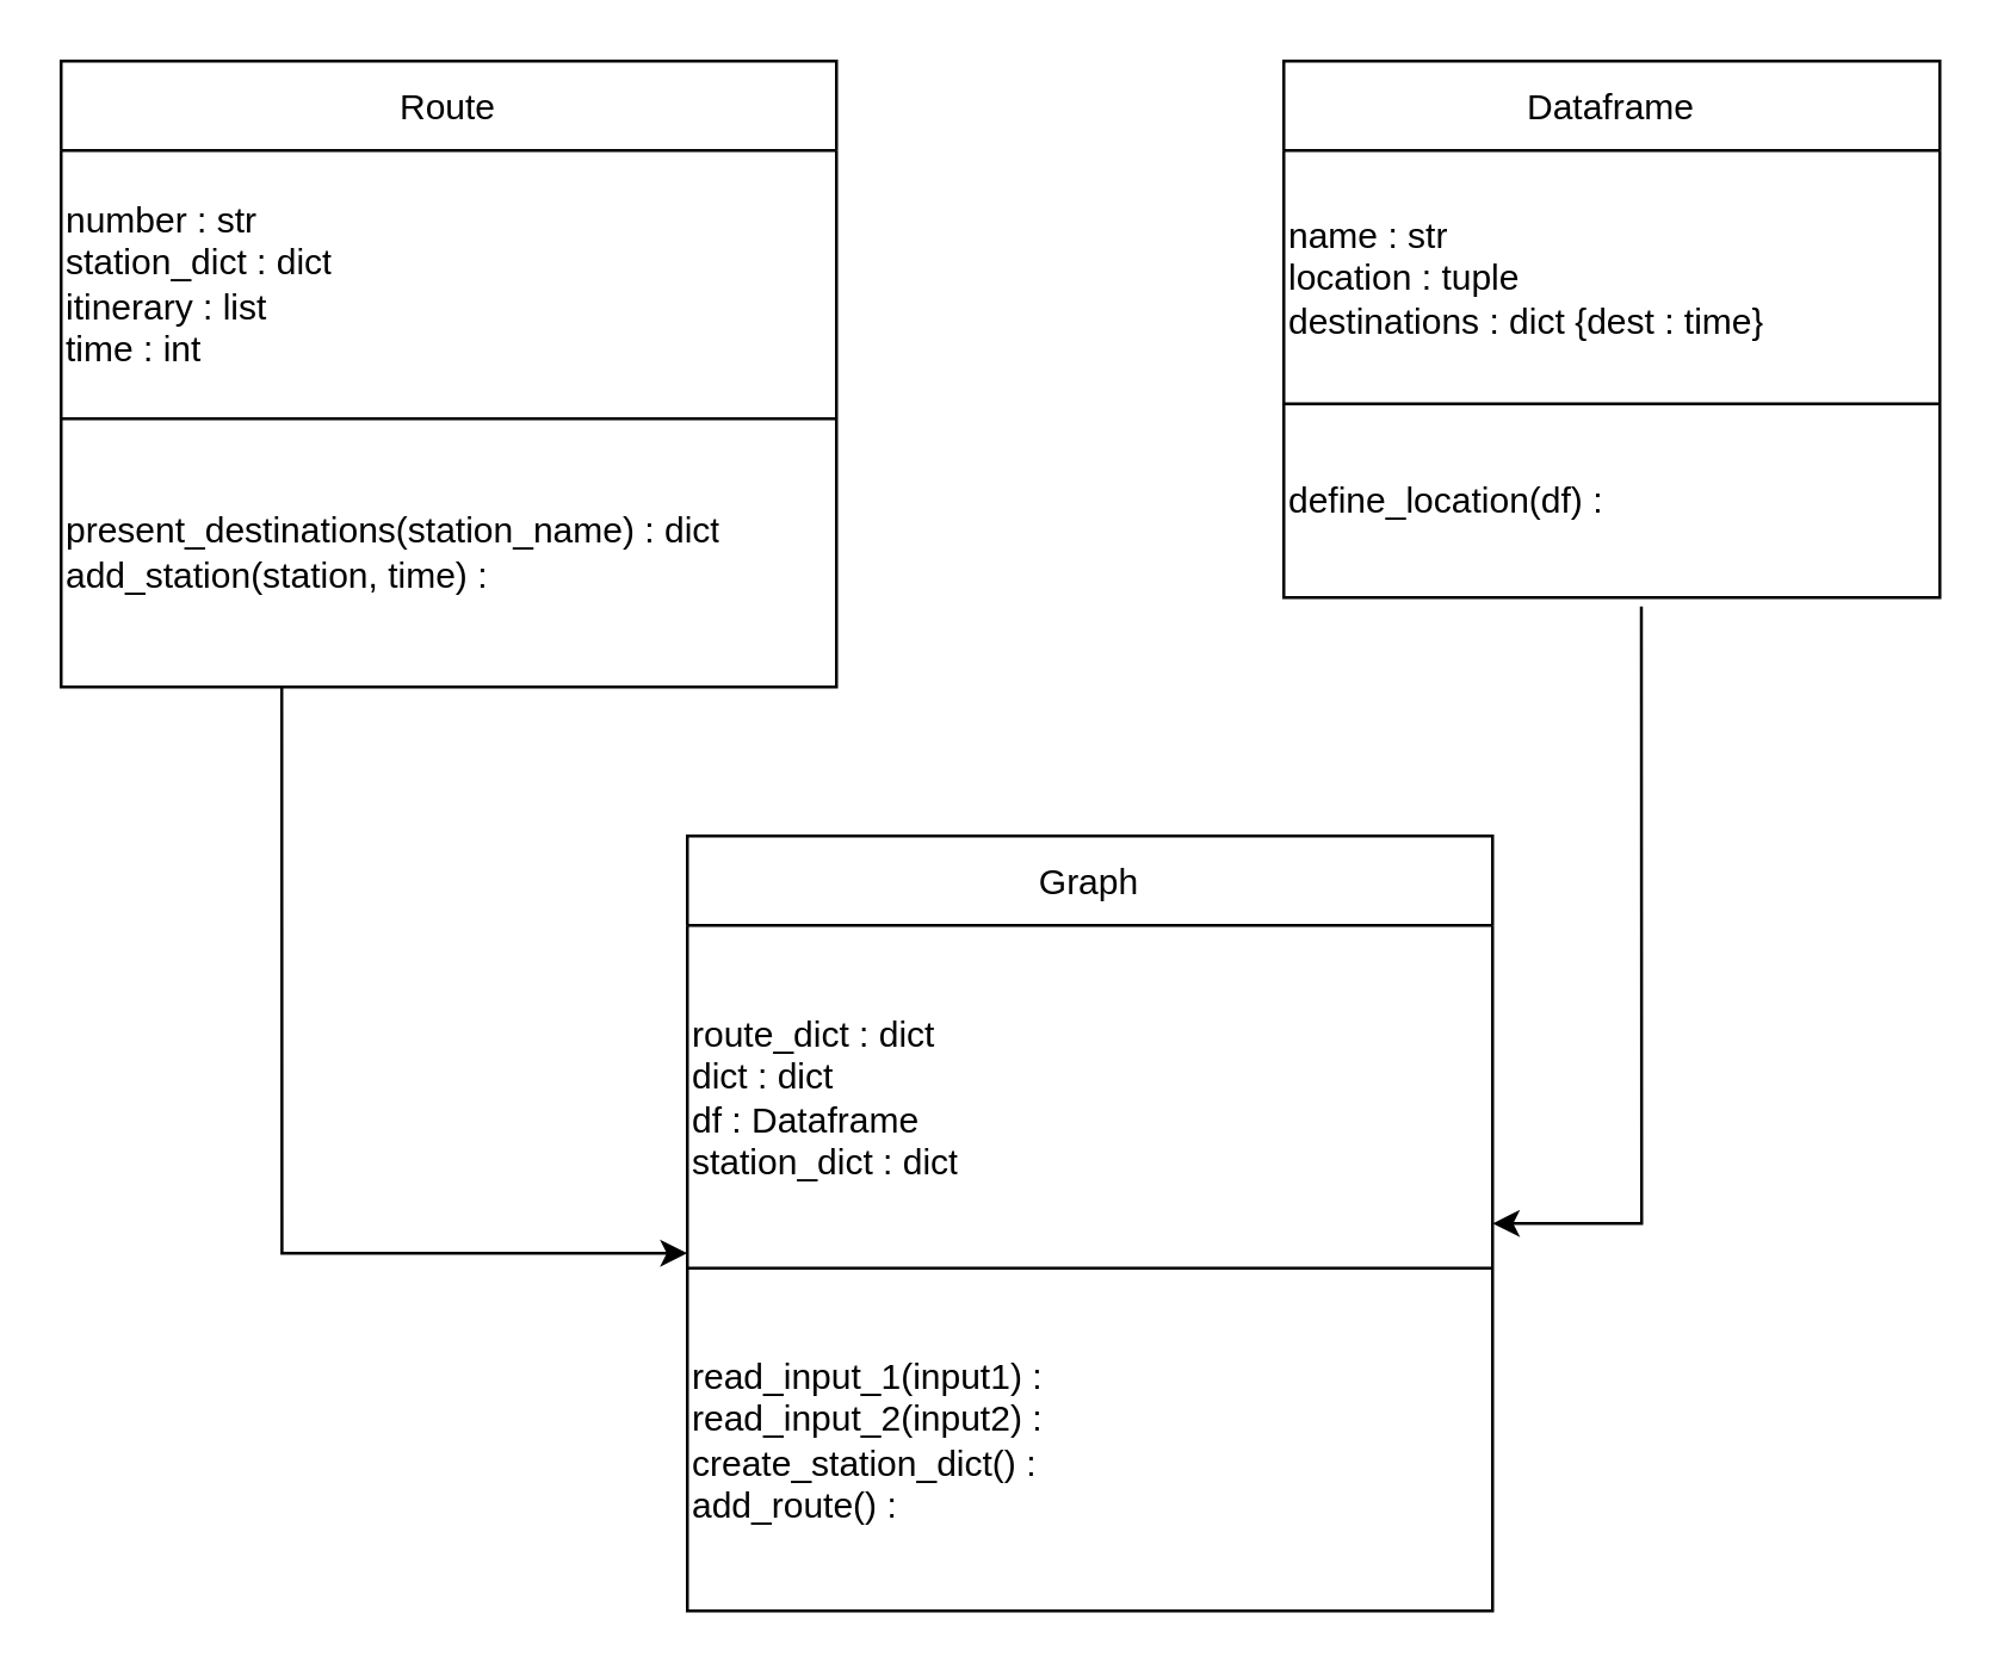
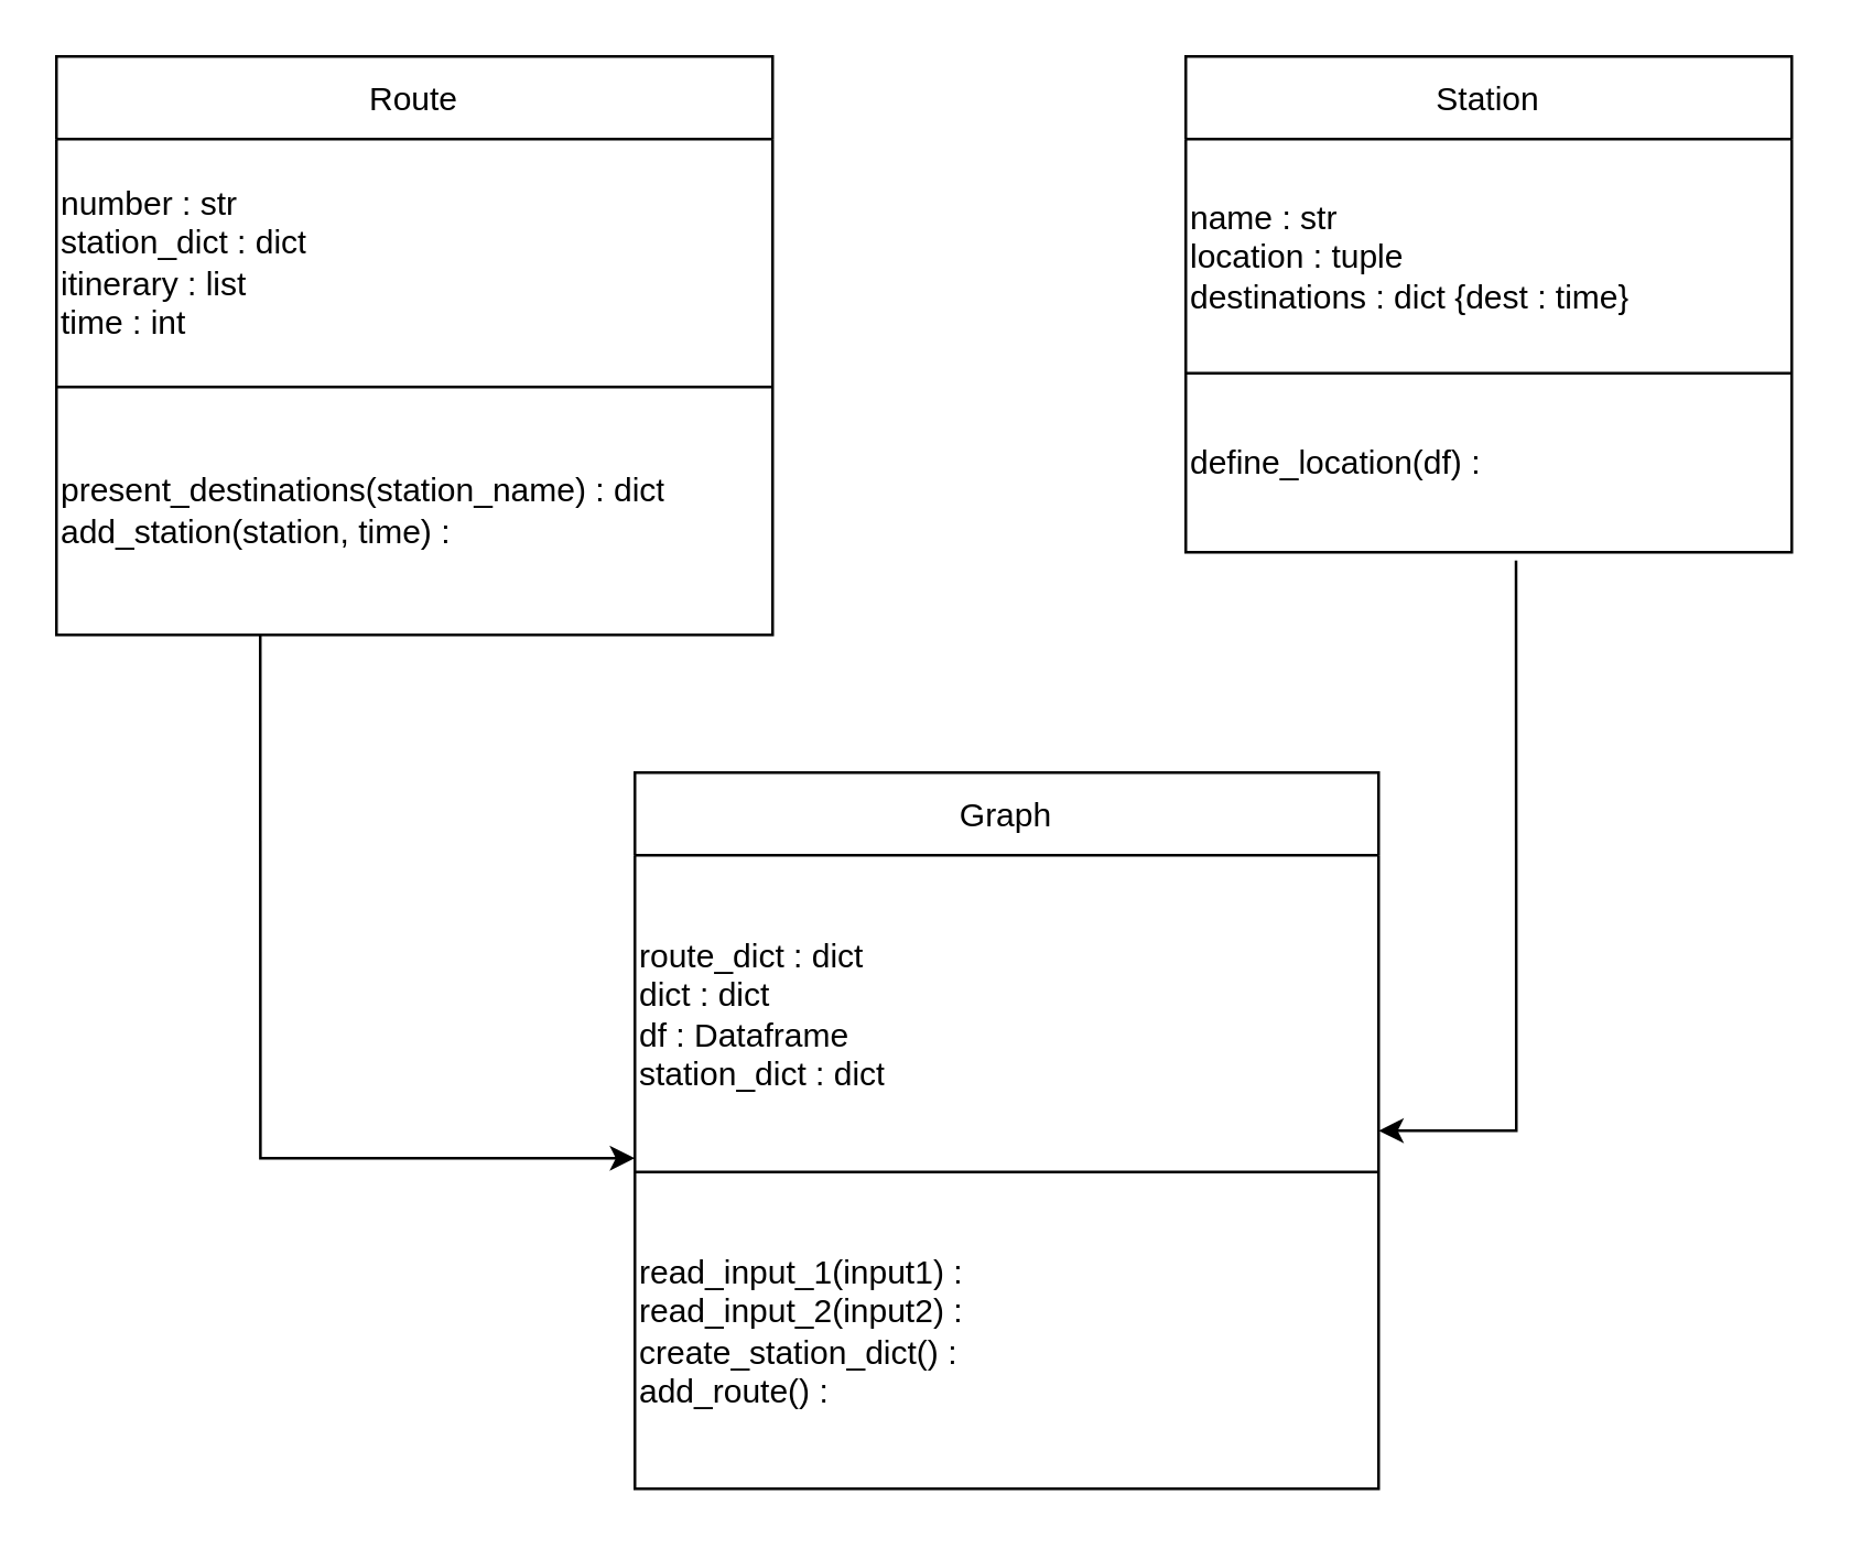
  <mxCell id="0" />
  <mxCell id="1" parent="0" />
- <mxCell id="2" value="Dataframe" style="shape=table;startSize=30;container=1;collapsible=0;childLayout=tableLayout;" vertex="1" parent="1"><mxGeometry x="430" y="20" width="220" height="180" as="geometry" /></mxCell>
+ <mxCell id="2" value="Station" style="shape=table;startSize=30;container=1;collapsible=0;childLayout=tableLayout;" vertex="1" parent="1"><mxGeometry x="430" y="20" width="220" height="180" as="geometry" /></mxCell>
  <mxCell id="3" value="" style="shape=tableRow;horizontal=0;startSize=0;swimlaneHead=0;swimlaneBody=0;strokeColor=inherit;top=0;left=0;bottom=0;right=0;collapsible=0;dropTarget=0;fillColor=none;points=[[0,0.5],[1,0.5]];portConstraint=eastwest;" vertex="1" parent="2"><mxGeometry y="30" width="220" height="85" as="geometry" /></mxCell>
  <mxCell id="4" value="&lt;div align=&quot;left&quot;&gt;name : str&lt;/div&gt;&lt;div align=&quot;left&quot;&gt;location : tuple&lt;/div&gt;&lt;div align=&quot;left&quot;&gt;destinations : dict {dest : time}&lt;br&gt;&lt;/div&gt;" style="shape=partialRectangle;html=1;whiteSpace=wrap;connectable=0;strokeColor=inherit;overflow=hidden;fillColor=none;top=0;left=0;bottom=0;right=0;pointerEvents=1;align=left;" vertex="1" parent="3"><mxGeometry width="220" height="85" as="geometry"><mxRectangle width="220" height="85" as="alternateBounds" /></mxGeometry></mxCell>
  <mxCell id="5" value="" style="shape=tableRow;horizontal=0;startSize=0;swimlaneHead=0;swimlaneBody=0;strokeColor=inherit;top=0;left=0;bottom=0;right=0;collapsible=0;dropTarget=0;fillColor=none;points=[[0,0.5],[1,0.5]];portConstraint=eastwest;" vertex="1" parent="2"><mxGeometry y="115" width="220" height="65" as="geometry" /></mxCell>
  <mxCell id="6" value="&lt;div align=&quot;left&quot;&gt;define_location(df) : &lt;br&gt;&lt;/div&gt;" style="shape=partialRectangle;html=1;whiteSpace=wrap;connectable=0;strokeColor=inherit;overflow=hidden;fillColor=none;top=0;left=0;bottom=0;right=0;pointerEvents=1;align=left;" vertex="1" parent="5"><mxGeometry width="220" height="65" as="geometry"><mxRectangle width="220" height="65" as="alternateBounds" /></mxGeometry></mxCell>
  <mxCell id="7" value="Route" style="shape=table;startSize=30;container=1;collapsible=0;childLayout=tableLayout;" vertex="1" parent="1"><mxGeometry x="20" y="20" width="260" height="210" as="geometry" /></mxCell>
  <mxCell id="8" value="" style="shape=tableRow;horizontal=0;startSize=0;swimlaneHead=0;swimlaneBody=0;strokeColor=inherit;top=0;left=0;bottom=0;right=0;collapsible=0;dropTarget=0;fillColor=none;points=[[0,0.5],[1,0.5]];portConstraint=eastwest;" vertex="1" parent="7"><mxGeometry y="30" width="260" height="90" as="geometry" /></mxCell>
  <mxCell id="9" value="&lt;div align=&quot;left&quot;&gt;number : str&lt;/div&gt;&lt;div align=&quot;left&quot;&gt;station_dict : dict&lt;/div&gt;&lt;div align=&quot;left&quot;&gt;itinerary : list&lt;/div&gt;&lt;div align=&quot;left&quot;&gt;time : int&lt;br&gt;&lt;/div&gt;" style="shape=partialRectangle;html=1;whiteSpace=wrap;connectable=0;strokeColor=inherit;overflow=hidden;fillColor=none;top=0;left=0;bottom=0;right=0;pointerEvents=1;align=left;" vertex="1" parent="8"><mxGeometry width="260" height="90" as="geometry"><mxRectangle width="260" height="90" as="alternateBounds" /></mxGeometry></mxCell>
  <mxCell id="10" value="" style="shape=tableRow;horizontal=0;startSize=0;swimlaneHead=0;swimlaneBody=0;strokeColor=inherit;top=0;left=0;bottom=0;right=0;collapsible=0;dropTarget=0;fillColor=none;points=[[0,0.5],[1,0.5]];portConstraint=eastwest;" vertex="1" parent="7"><mxGeometry y="120" width="260" height="90" as="geometry" /></mxCell>
  <mxCell id="11" value="&lt;div align=&quot;left&quot;&gt;present_destinations(station_name) : dict&lt;/div&gt;&lt;div align=&quot;left&quot;&gt;add_station(station, time) : &lt;br&gt; &lt;/div&gt;" style="shape=partialRectangle;html=1;whiteSpace=wrap;connectable=0;strokeColor=inherit;overflow=hidden;fillColor=none;top=0;left=0;bottom=0;right=0;pointerEvents=1;align=left;" vertex="1" parent="10"><mxGeometry width="260" height="90" as="geometry"><mxRectangle width="260" height="90" as="alternateBounds" /></mxGeometry></mxCell>
  <mxCell id="12" value="Graph" style="shape=table;startSize=30;container=1;collapsible=0;childLayout=tableLayout;" vertex="1" parent="1"><mxGeometry x="230" y="280" width="270" height="260" as="geometry" /></mxCell>
  <mxCell id="13" value="" style="shape=tableRow;horizontal=0;startSize=0;swimlaneHead=0;swimlaneBody=0;strokeColor=inherit;top=0;left=0;bottom=0;right=0;collapsible=0;dropTarget=0;fillColor=none;points=[[0,0.5],[1,0.5]];portConstraint=eastwest;" vertex="1" parent="12"><mxGeometry y="30" width="270" height="115" as="geometry" /></mxCell>
  <mxCell id="14" value="&lt;div align=&quot;left&quot;&gt;route_dict : dict&lt;/div&gt;&lt;div align=&quot;left&quot;&gt;dict : dict&lt;/div&gt;&lt;div align=&quot;left&quot;&gt;df : Dataframe&lt;/div&gt;&lt;div align=&quot;left&quot;&gt;station_dict : dict&lt;br&gt;&lt;/div&gt;" style="shape=partialRectangle;html=1;whiteSpace=wrap;connectable=0;strokeColor=inherit;overflow=hidden;fillColor=none;top=0;left=0;bottom=0;right=0;pointerEvents=1;align=left;" vertex="1" parent="13"><mxGeometry width="270" height="115" as="geometry"><mxRectangle width="270" height="115" as="alternateBounds" /></mxGeometry></mxCell>
  <mxCell id="15" value="" style="shape=tableRow;horizontal=0;startSize=0;swimlaneHead=0;swimlaneBody=0;strokeColor=inherit;top=0;left=0;bottom=0;right=0;collapsible=0;dropTarget=0;fillColor=none;points=[[0,0.5],[1,0.5]];portConstraint=eastwest;" vertex="1" parent="12"><mxGeometry y="145" width="270" height="115" as="geometry" /></mxCell>
  <mxCell id="16" value="&lt;div align=&quot;left&quot;&gt;read_input_1(input1) : &lt;br&gt;&lt;/div&gt;&lt;div align=&quot;left&quot;&gt;read_input_2(input2) :&lt;/div&gt;&lt;div align=&quot;left&quot;&gt;create_station_dict() :&lt;/div&gt;&lt;div align=&quot;left&quot;&gt;add_route() :&lt;br&gt;&lt;/div&gt;" style="shape=partialRectangle;html=1;whiteSpace=wrap;connectable=0;strokeColor=inherit;overflow=hidden;fillColor=none;top=0;left=0;bottom=0;right=0;pointerEvents=1;align=left;" vertex="1" parent="15"><mxGeometry width="270" height="115" as="geometry"><mxRectangle width="270" height="115" as="alternateBounds" /></mxGeometry></mxCell>
  <mxCell id="17" value="" style="edgeStyle=none;orthogonalLoop=1;jettySize=auto;html=1;rounded=0;exitX=0.269;exitY=1;exitDx=0;exitDy=0;exitPerimeter=0;" edge="1" parent="1"><mxGeometry width="100" relative="1" as="geometry"><mxPoint x="93.99" y="230" as="sourcePoint" /><mxPoint x="230" y="420" as="targetPoint" /><Array as="points"><mxPoint x="94.05" y="420" /></Array></mxGeometry></mxCell>
  <mxCell id="18" value="" style="edgeStyle=none;orthogonalLoop=1;jettySize=auto;html=1;rounded=0;entryX=1;entryY=0.5;entryDx=0;entryDy=0;exitX=0.545;exitY=1.046;exitDx=0;exitDy=0;exitPerimeter=0;" edge="1" parent="1" source="5" target="12"><mxGeometry width="100" relative="1" as="geometry"><mxPoint x="500" y="280" as="sourcePoint" /><mxPoint x="600" y="280" as="targetPoint" /><Array as="points"><mxPoint x="550" y="410" /></Array></mxGeometry></mxCell>
